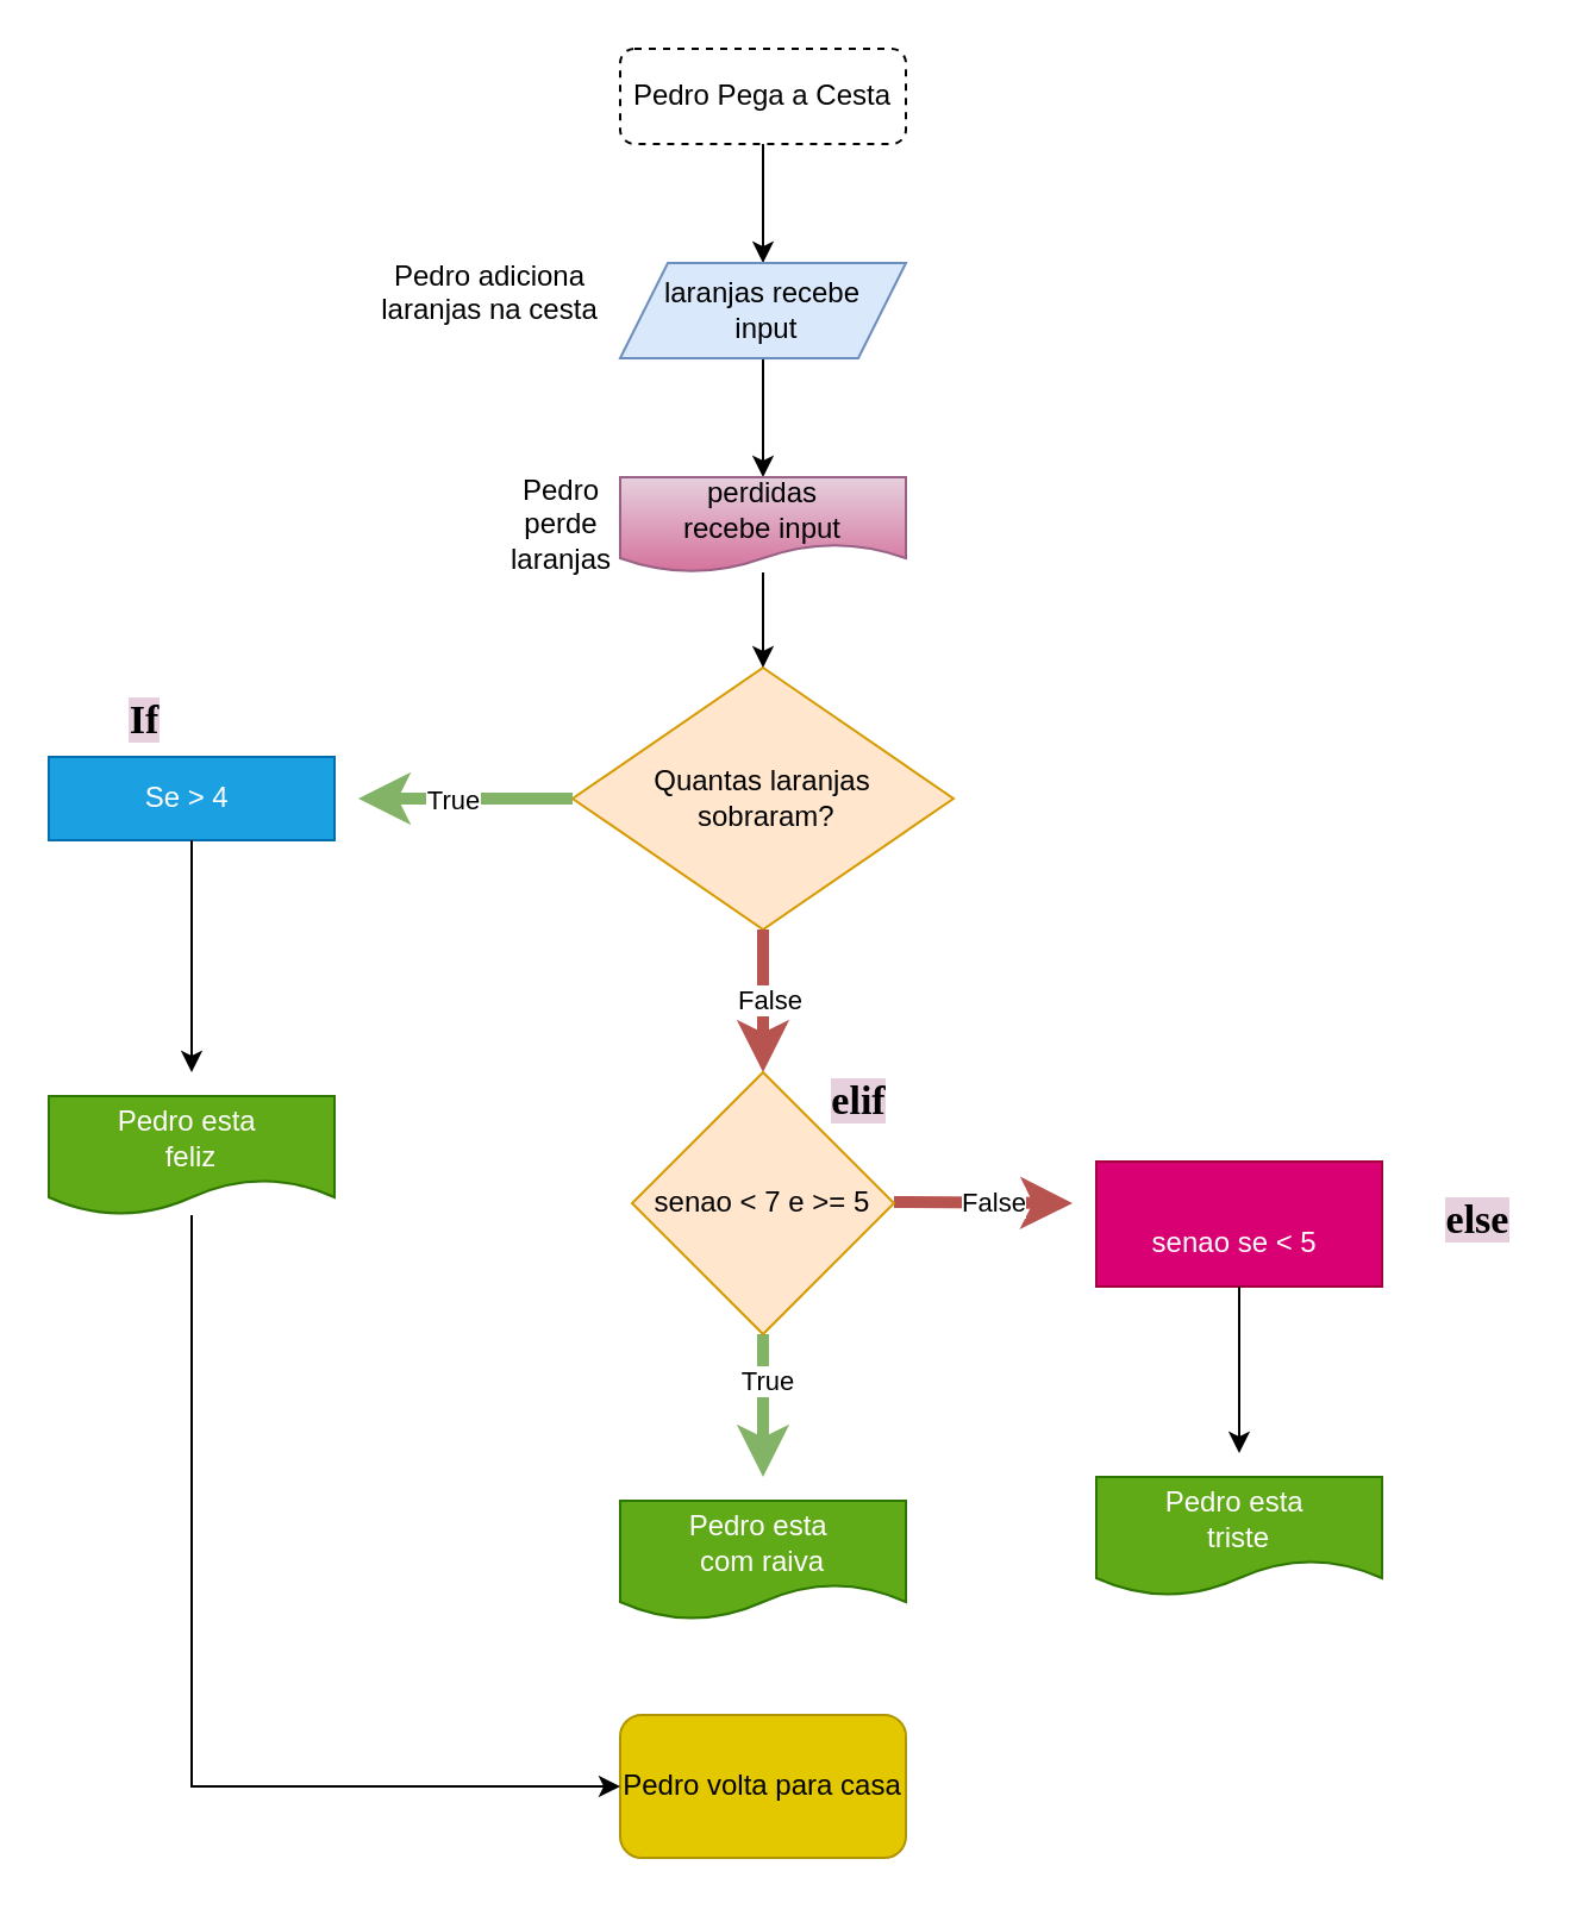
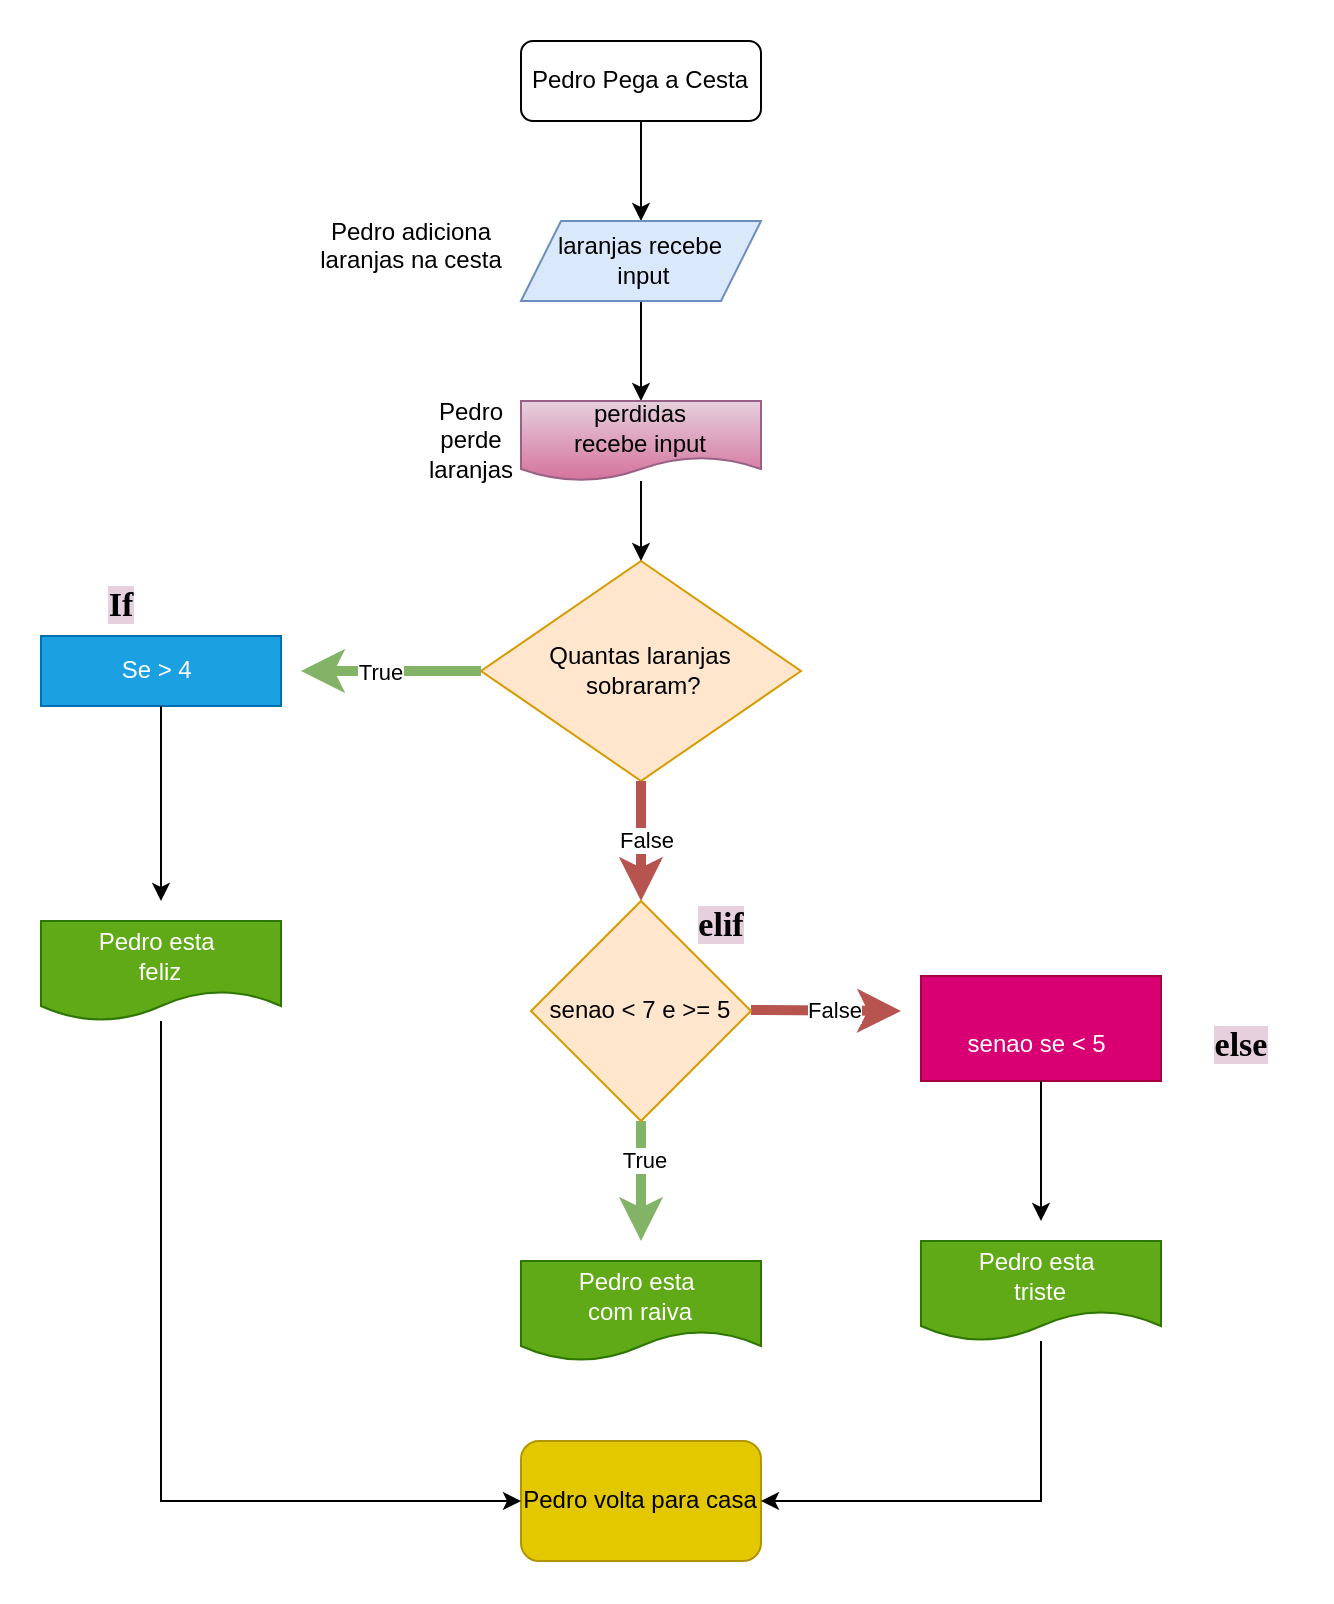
  <mxCell id="0" />
  <mxCell id="1" parent="0" />
- <mxCell id="2" value="Pedro Pega a Cesta" style="rounded=1;whiteSpace=wrap;html=1;dashed=1;" vertex="1" parent="1"><mxGeometry x="260" y="20" width="120" height="40" as="geometry" /></mxCell>
+ <mxCell id="2" value="Pedro Pega a Cesta" style="rounded=1;whiteSpace=wrap;html=1;" vertex="1" parent="1"><mxGeometry x="260" y="20" width="120" height="40" as="geometry" /></mxCell>
  <mxCell id="3" value="" style="endArrow=classic;html=1;rounded=0;exitX=0.5;exitY=1;exitDx=0;exitDy=0;" edge="1" parent="1" source="2"><mxGeometry width="50" height="50" relative="1" as="geometry"><mxPoint x="360" y="390" as="sourcePoint" /><mxPoint x="320" y="110" as="targetPoint" /></mxGeometry></mxCell>
  <mxCell id="4" value="" style="endArrow=classic;html=1;rounded=0;exitX=0.5;exitY=1;exitDx=0;exitDy=0;" edge="1" parent="1" source="21"><mxGeometry width="50" height="50" relative="1" as="geometry"><mxPoint x="320" y="150" as="sourcePoint" /><mxPoint x="320" y="200" as="targetPoint" /></mxGeometry></mxCell>
  <mxCell id="5" value="Quantas laranjas&lt;div&gt;&amp;nbsp;sobraram?&lt;div&gt;&lt;/div&gt;&lt;/div&gt;" style="rhombus;whiteSpace=wrap;html=1;fillColor=#ffe6cc;strokeColor=#d79b00;" vertex="1" parent="1"><mxGeometry x="240" y="280" width="160" height="110" as="geometry" /></mxCell>
  <mxCell id="6" value="" style="endArrow=classic;html=1;rounded=0;exitX=0.5;exitY=1;exitDx=0;exitDy=0;" edge="1" parent="1"><mxGeometry width="50" height="50" relative="1" as="geometry"><mxPoint x="320" y="240" as="sourcePoint" /><mxPoint x="320" y="280" as="targetPoint" /></mxGeometry></mxCell>
  <mxCell id="7" value="&lt;div&gt;&lt;br&gt;&lt;/div&gt;senao se &amp;lt; 5&amp;nbsp;" style="rounded=0;whiteSpace=wrap;html=1;fillColor=#d80073;fontColor=#ffffff;strokeColor=#A50040;" vertex="1" parent="1"><mxGeometry x="460" y="487.5" width="120" height="52.5" as="geometry" /></mxCell>
  <mxCell id="8" value="Se &amp;gt; 4&amp;nbsp;" style="rounded=0;whiteSpace=wrap;html=1;fillColor=#1ba1e2;fontColor=#ffffff;strokeColor=#006EAF;" vertex="1" parent="1"><mxGeometry x="20" y="317.5" width="120" height="35" as="geometry" /></mxCell>
  <mxCell id="9" value="" style="endArrow=classic;html=1;rounded=0;exitX=1;exitY=0.5;exitDx=0;exitDy=0;fillColor=#f8cecc;strokeColor=#b85450;strokeWidth=5;" edge="1" parent="1"><mxGeometry width="50" height="50" relative="1" as="geometry"><mxPoint x="375" y="504.5" as="sourcePoint" /><mxPoint x="450" y="505" as="targetPoint" /></mxGeometry></mxCell>
  <mxCell id="10" value="False" style="edgeLabel;html=1;align=center;verticalAlign=middle;resizable=0;points=[];" vertex="1" connectable="0" parent="9"><mxGeometry x="0.12" relative="1" as="geometry"><mxPoint as="offset" /></mxGeometry></mxCell>
  <mxCell id="11" value="" style="endArrow=classic;html=1;rounded=0;exitX=0.5;exitY=1;exitDx=0;exitDy=0;fillColor=#f8cecc;strokeColor=#b85450;strokeWidth=5;" edge="1" parent="1" source="5"><mxGeometry width="50" height="50" relative="1" as="geometry"><mxPoint x="360" y="390" as="sourcePoint" /><mxPoint x="320" y="450" as="targetPoint" /></mxGeometry></mxCell>
  <mxCell id="12" value="False" style="edgeLabel;html=1;align=center;verticalAlign=middle;resizable=0;points=[];" vertex="1" connectable="0" parent="11"><mxGeometry x="-0.033" y="2" relative="1" as="geometry"><mxPoint as="offset" /></mxGeometry></mxCell>
  <mxCell id="13" value="" style="endArrow=classic;html=1;rounded=0;exitX=0;exitY=0.5;exitDx=0;exitDy=0;fillColor=#d5e8d4;strokeColor=#82b366;strokeWidth=5;" edge="1" parent="1" source="5"><mxGeometry width="50" height="50" relative="1" as="geometry"><mxPoint x="360" y="390" as="sourcePoint" /><mxPoint x="150" y="335" as="targetPoint" /></mxGeometry></mxCell>
  <mxCell id="14" value="True" style="edgeLabel;html=1;align=center;verticalAlign=middle;resizable=0;points=[];" vertex="1" connectable="0" parent="13"><mxGeometry x="0.133" relative="1" as="geometry"><mxPoint as="offset" /></mxGeometry></mxCell>
  <mxCell id="15" value="Pedro volta para casa" style="rounded=1;whiteSpace=wrap;html=1;fillColor=#e3c800;fontColor=#000000;strokeColor=#B09500;" vertex="1" parent="1"><mxGeometry x="260" y="720" width="120" height="60" as="geometry" /></mxCell>
  <mxCell id="16" value="" style="endArrow=classic;html=1;rounded=0;exitX=0.5;exitY=1;exitDx=0;exitDy=0;" edge="1" parent="1" source="8"><mxGeometry width="50" height="50" relative="1" as="geometry"><mxPoint x="80" y="390" as="sourcePoint" /><mxPoint x="80" y="450" as="targetPoint" /></mxGeometry></mxCell>
  <mxCell id="17" value="" style="endArrow=classic;html=1;rounded=0;exitX=0.5;exitY=1;exitDx=0;exitDy=0;" edge="1" parent="1" source="7"><mxGeometry width="50" height="50" relative="1" as="geometry"><mxPoint x="480" y="470" as="sourcePoint" /><mxPoint x="520" y="610" as="targetPoint" /></mxGeometry></mxCell>
+ <mxCell id="18" value="" style="endArrow=classic;html=1;rounded=0;exitX=0.5;exitY=1;exitDx=0;exitDy=0;entryX=1;entryY=0.5;entryDx=0;entryDy=0;" edge="1" parent="1" source="30" target="15"><mxGeometry width="50" height="50" relative="1" as="geometry"><mxPoint x="520" y="650" as="sourcePoint" /><mxPoint x="550" y="600" as="targetPoint" /><Array as="points"><mxPoint x="520" y="750" /></Array></mxGeometry></mxCell>
  <mxCell id="19" value="" style="endArrow=classic;html=1;rounded=0;entryX=0;entryY=0.5;entryDx=0;entryDy=0;" edge="1" parent="1" target="15"><mxGeometry width="50" height="50" relative="1" as="geometry"><mxPoint x="80" y="510" as="sourcePoint" /><mxPoint x="80" y="540" as="targetPoint" /><Array as="points"><mxPoint x="80" y="750" /></Array></mxGeometry></mxCell>
  <mxCell id="20" value="" style="endArrow=classic;html=1;rounded=0;exitX=0.5;exitY=1;exitDx=0;exitDy=0;" edge="1" parent="1" target="21"><mxGeometry width="50" height="50" relative="1" as="geometry"><mxPoint x="320" y="150" as="sourcePoint" /><mxPoint x="320" y="200" as="targetPoint" /></mxGeometry></mxCell>
  <mxCell id="21" value="&lt;div&gt;&lt;br&gt;&lt;/div&gt;&lt;div&gt;laranjas recebe&lt;/div&gt;&lt;div&gt;&amp;nbsp;input&lt;/div&gt;&lt;div&gt;&lt;br&gt;&lt;/div&gt;" style="shape=parallelogram;perimeter=parallelogramPerimeter;whiteSpace=wrap;html=1;fixedSize=1;fillColor=#dae8fc;strokeColor=#6c8ebf;" vertex="1" parent="1"><mxGeometry x="260" y="110" width="120" height="40" as="geometry" /></mxCell>
  <mxCell id="22" value="Pedro adiciona&lt;div&gt;laranjas na cesta&lt;div&gt;&lt;br style=&quot;text-wrap: wrap;&quot;&gt;&lt;/div&gt;&lt;/div&gt;" style="text;html=1;align=center;verticalAlign=middle;resizable=0;points=[];autosize=1;strokeColor=none;fillColor=none;" vertex="1" parent="1"><mxGeometry x="150" y="100" width="110" height="60" as="geometry" /></mxCell>
  <mxCell id="23" value="&lt;span style=&quot;text-wrap: wrap;&quot;&gt;Pedro perde laranjas&lt;/span&gt;" style="text;html=1;align=center;verticalAlign=middle;resizable=0;points=[];autosize=1;strokeColor=none;fillColor=none;" vertex="1" parent="1"><mxGeometry x="170" y="205" width="130" height="30" as="geometry" /></mxCell>
  <mxCell id="24" value="perdidas&lt;div&gt;recebe input&lt;/div&gt;" style="shape=document;whiteSpace=wrap;html=1;boundedLbl=1;fillColor=#e6d0de;strokeColor=#996185;gradientColor=#d5739d;" vertex="1" parent="1"><mxGeometry x="260" y="200" width="120" height="40" as="geometry" /></mxCell>
  <mxCell id="25" style="edgeStyle=orthogonalEdgeStyle;rounded=0;orthogonalLoop=1;jettySize=auto;html=1;fillColor=#d5e8d4;strokeColor=#82b366;strokeWidth=5;" edge="1" parent="1" source="27"><mxGeometry relative="1" as="geometry"><mxPoint x="320" y="620" as="targetPoint" /></mxGeometry></mxCell>
  <mxCell id="26" value="True" style="edgeLabel;html=1;align=center;verticalAlign=middle;resizable=0;points=[];" vertex="1" connectable="0" parent="25"><mxGeometry x="-0.372" y="1" relative="1" as="geometry"><mxPoint as="offset" /></mxGeometry></mxCell>
  <mxCell id="27" value="senao &amp;lt; 7 e &amp;gt;= 5" style="rhombus;whiteSpace=wrap;html=1;fillColor=#ffe6cc;strokeColor=#d79b00;" vertex="1" parent="1"><mxGeometry x="265" y="450" width="110" height="110" as="geometry" /></mxCell>
  <mxCell id="28" value="&lt;div&gt;&lt;br&gt;&lt;/div&gt;" style="text;html=1;align=center;verticalAlign=middle;resizable=0;points=[];autosize=1;strokeColor=none;fillColor=none;" vertex="1" parent="1"><mxGeometry x="502" y="492.5" width="20" height="30" as="geometry" /></mxCell>
  <mxCell id="29" value="Pedro esta&amp;nbsp;&lt;div&gt;feliz&lt;/div&gt;" style="shape=document;whiteSpace=wrap;html=1;boundedLbl=1;fillColor=#60a917;fontColor=#ffffff;strokeColor=#2D7600;" vertex="1" parent="1"><mxGeometry x="20" y="460" width="120" height="50" as="geometry" /></mxCell>
  <mxCell id="30" value="Pedro esta&amp;nbsp;&lt;div&gt;triste&lt;/div&gt;" style="shape=document;whiteSpace=wrap;html=1;boundedLbl=1;fillColor=#60a917;fontColor=#ffffff;strokeColor=#2D7600;" vertex="1" parent="1"><mxGeometry x="460" y="620" width="120" height="50" as="geometry" /></mxCell>
  <mxCell id="31" value="" style="endArrow=classic;html=1;rounded=0;entryX=0.5;entryY=0;entryDx=0;entryDy=0;exitX=0.5;exitY=1;exitDx=0;exitDy=0;" edge="1" parent="1" target="32"><mxGeometry width="50" height="50" relative="1" as="geometry"><mxPoint x="320" y="660" as="sourcePoint" /><mxPoint x="320" y="730" as="targetPoint" /></mxGeometry></mxCell>
  <mxCell id="32" value="Pedro esta&amp;nbsp;&lt;div&gt;com raiva&lt;/div&gt;" style="shape=document;whiteSpace=wrap;html=1;boundedLbl=1;fillColor=#60a917;fontColor=#ffffff;strokeColor=#2D7600;" vertex="1" parent="1"><mxGeometry x="260" y="630" width="120" height="50" as="geometry" /></mxCell>
  <mxCell id="33" value="&lt;b&gt;&lt;font style=&quot;font-size: 17px; background-color: rgb(230, 208, 222);&quot; face=&quot;Times New Roman&quot;&gt;If&lt;/font&gt;&lt;/b&gt;" style="text;html=1;align=center;verticalAlign=middle;resizable=0;points=[];autosize=1;strokeColor=none;fillColor=none;" vertex="1" parent="1"><mxGeometry x="40" y="288" width="40" height="30" as="geometry" /></mxCell>
- <mxCell id="34" value="&lt;div style=&quot;font-size: 17px;&quot;&gt;&lt;font face=&quot;Times New Roman&quot;&gt;&lt;span style=&quot;background-color: rgb(230, 208, 222);&quot;&gt;&lt;b&gt;else&lt;/b&gt;&lt;/span&gt;&lt;/font&gt;&lt;/div&gt;" style="text;html=1;align=center;verticalAlign=middle;resizable=0;points=[];autosize=1;strokeColor=none;fillColor=none;" vertex="1" parent="1"><mxGeometry x="595" y="498" width="50" height="30" as="geometry" /></mxCell>
+ <mxCell id="34" value="&lt;div style=&quot;font-size: 17px;&quot;&gt;&lt;font face=&quot;Times New Roman&quot;&gt;&lt;span style=&quot;background-color: rgb(230, 208, 222);&quot;&gt;&lt;b&gt;else&lt;/b&gt;&lt;/span&gt;&lt;/font&gt;&lt;/div&gt;" style="text;html=1;align=center;verticalAlign=middle;resizable=0;points=[];autosize=1;strokeColor=none;fillColor=none;" vertex="1" parent="1"><mxGeometry x="595" y="508" width="50" height="30" as="geometry" /></mxCell>
  <mxCell id="35" value="&lt;font size=&quot;1&quot; face=&quot;Times New Roman&quot;&gt;&lt;b style=&quot;font-size: 17px; background-color: rgb(230, 208, 222);&quot;&gt;elif&lt;/b&gt;&lt;/font&gt;" style="text;html=1;align=center;verticalAlign=middle;resizable=0;points=[];autosize=1;strokeColor=none;fillColor=none;" vertex="1" parent="1"><mxGeometry x="335" y="448" width="50" height="30" as="geometry" /></mxCell>
